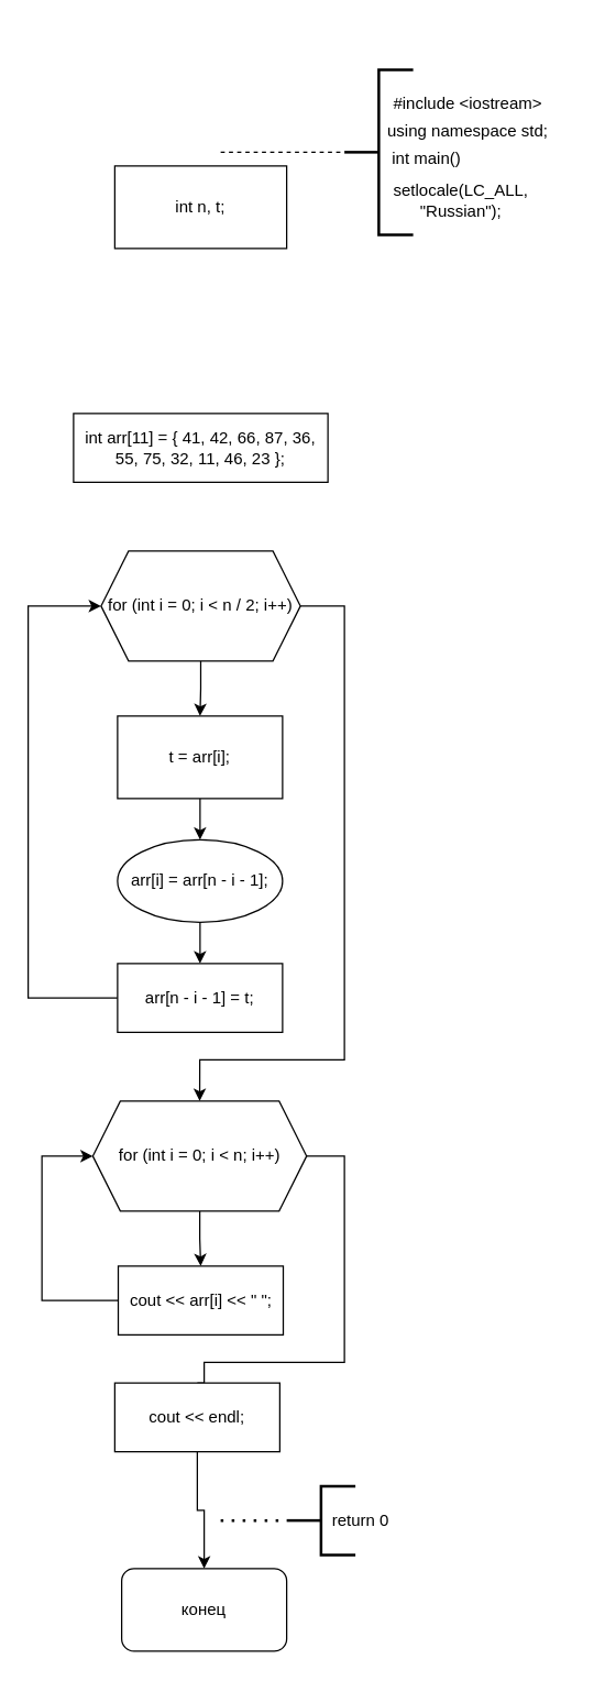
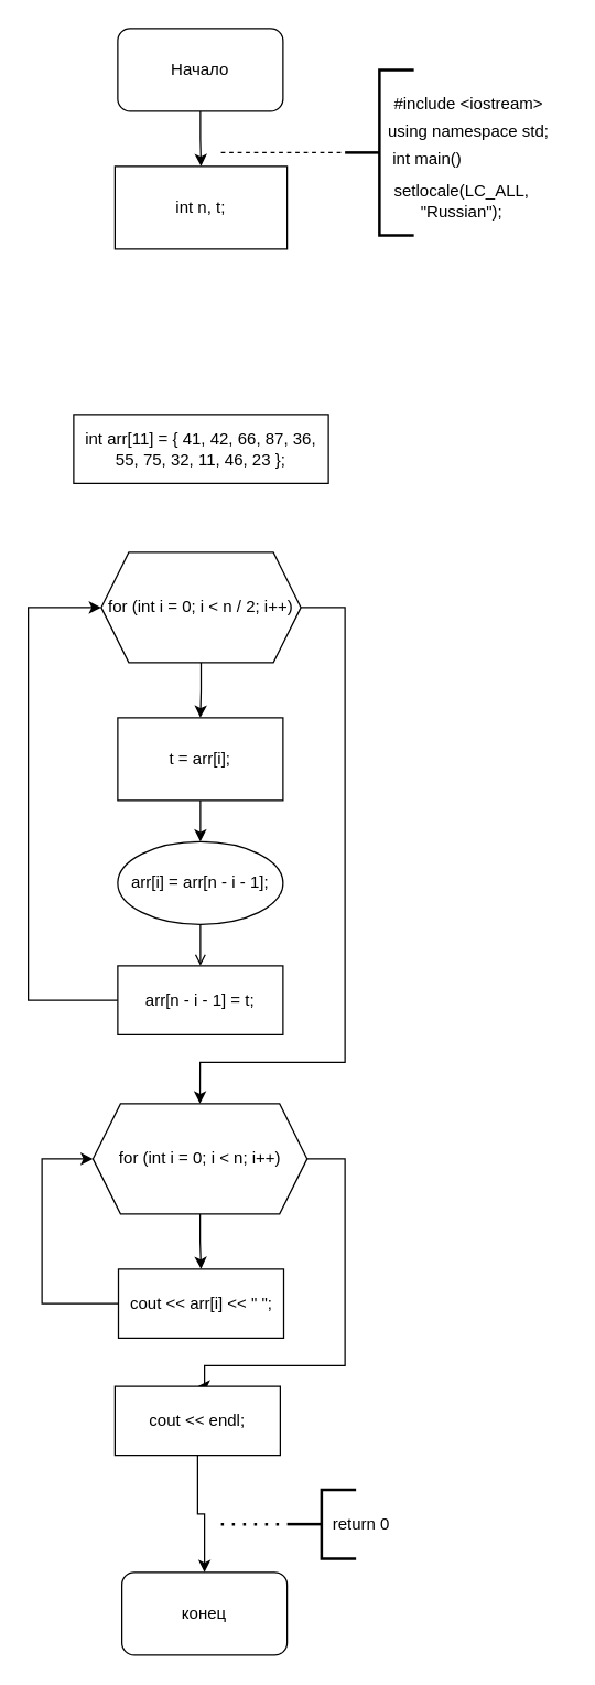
  <mxCell id="0" />
  <mxCell id="1" parent="0" />
+ <mxCell id="2" style="edgeStyle=orthogonalEdgeStyle;rounded=0;orthogonalLoop=1;jettySize=auto;html=1;entryX=0.5;entryY=0;entryDx=0;entryDy=0;" edge="1" parent="1" source="3" target="4"><mxGeometry relative="1" as="geometry" /></mxCell>
+ <mxCell id="3" value="Начало" style="rounded=1;whiteSpace=wrap;html=1;" vertex="1" parent="1"><mxGeometry x="85" y="20" width="120" height="60" as="geometry" /></mxCell>
  <mxCell id="4" value="int n, t;" style="rounded=0;whiteSpace=wrap;html=1;" vertex="1" parent="1"><mxGeometry x="83" y="120" width="125" height="60" as="geometry" /></mxCell>
  <mxCell id="5" value="" style="strokeWidth=2;html=1;shape=mxgraph.flowchart.annotation_2;align=left;labelPosition=right;pointerEvents=1;" vertex="1" parent="1"><mxGeometry x="250" y="50" width="50" height="120" as="geometry" /></mxCell>
  <mxCell id="6" value="#include &amp;lt;iostream&amp;gt; " style="text;html=1;strokeColor=none;fillColor=none;align=center;verticalAlign=middle;whiteSpace=wrap;rounded=0;" vertex="1" parent="1"><mxGeometry x="280" y="60" width="120" height="30" as="geometry" /></mxCell>
  <mxCell id="7" value="using namespace std;" style="text;html=1;strokeColor=none;fillColor=none;align=center;verticalAlign=middle;whiteSpace=wrap;rounded=0;" vertex="1" parent="1"><mxGeometry x="270" y="80" width="140" height="30" as="geometry" /></mxCell>
  <mxCell id="8" value="int main()" style="text;html=1;strokeColor=none;fillColor=none;align=center;verticalAlign=middle;whiteSpace=wrap;rounded=0;" vertex="1" parent="1"><mxGeometry x="280" y="100" width="60" height="30" as="geometry" /></mxCell>
  <mxCell id="9" value="setlocale(LC_ALL, &quot;Russian&quot;);" style="text;html=1;strokeColor=none;fillColor=none;align=center;verticalAlign=middle;whiteSpace=wrap;rounded=0;" vertex="1" parent="1"><mxGeometry x="270" y="130" width="130" height="30" as="geometry" /></mxCell>
  <mxCell id="10" value="" style="endArrow=none;dashed=1;html=1;rounded=0;entryX=0;entryY=0.5;entryDx=0;entryDy=0;entryPerimeter=0;" edge="1" parent="1" target="5"><mxGeometry width="50" height="50" relative="1" as="geometry"><mxPoint x="160" y="110" as="sourcePoint" /><mxPoint x="270" y="190" as="targetPoint" /></mxGeometry></mxCell>
  <mxCell id="11" value="int arr[11] = { 41, 42, 66, 87, 36, 55, 75, 32, 11, 46, 23 };" style="rounded=0;whiteSpace=wrap;html=1;" vertex="1" parent="1"><mxGeometry x="53" y="300" width="185" height="50" as="geometry" /></mxCell>
  <mxCell id="12" style="edgeStyle=orthogonalEdgeStyle;rounded=0;orthogonalLoop=1;jettySize=auto;html=1;entryX=0.5;entryY=0;entryDx=0;entryDy=0;" edge="1" parent="1" source="14" target="16"><mxGeometry relative="1" as="geometry" /></mxCell>
  <mxCell id="13" style="edgeStyle=orthogonalEdgeStyle;rounded=0;orthogonalLoop=1;jettySize=auto;html=1;entryX=0.5;entryY=0;entryDx=0;entryDy=0;" edge="1" parent="1" source="14" target="23"><mxGeometry relative="1" as="geometry"><Array as="points"><mxPoint x="250" y="440" /><mxPoint x="250" y="770" /><mxPoint x="145" y="770" /></Array></mxGeometry></mxCell>
  <mxCell id="14" value="for (int i = 0; i &lt; n / 2; i++)" style="shape=hexagon;perimeter=hexagonPerimeter2;whiteSpace=wrap;html=1;fixedSize=1;" vertex="1" parent="1"><mxGeometry x="73" y="400" width="145" height="80" as="geometry" /></mxCell>
  <mxCell id="15" style="edgeStyle=orthogonalEdgeStyle;rounded=0;orthogonalLoop=1;jettySize=auto;html=1;" edge="1" parent="1" source="16" target="18"><mxGeometry relative="1" as="geometry" /></mxCell>
  <mxCell id="16" value="t = arr[i];" style="rounded=0;whiteSpace=wrap;html=1;" vertex="1" parent="1"><mxGeometry x="85" y="520" width="120" height="60" as="geometry" /></mxCell>
- <mxCell id="17" style="edgeStyle=orthogonalEdgeStyle;rounded=0;orthogonalLoop=1;jettySize=auto;html=1;" edge="1" parent="1" source="18" target="20"><mxGeometry relative="1" as="geometry" /></mxCell>
+ <mxCell id="17" style="edgeStyle=orthogonalEdgeStyle;rounded=0;orthogonalLoop=1;jettySize=auto;html=1;endArrow=open;" edge="1" parent="1" source="18" target="20"><mxGeometry relative="1" as="geometry" /></mxCell>
  <mxCell id="18" value="arr[i] = arr[n - i - 1];" style="ellipse;whiteSpace=wrap;html=1;" vertex="1" parent="1"><mxGeometry x="85" y="610" width="120" height="60" as="geometry" /></mxCell>
  <mxCell id="19" style="edgeStyle=orthogonalEdgeStyle;rounded=0;orthogonalLoop=1;jettySize=auto;html=1;entryX=0;entryY=0.5;entryDx=0;entryDy=0;" edge="1" parent="1" source="20" target="14"><mxGeometry relative="1" as="geometry"><Array as="points"><mxPoint x="20" y="725" /><mxPoint x="20" y="440" /></Array></mxGeometry></mxCell>
  <mxCell id="20" value="arr[n - i - 1] = t;" style="rounded=0;whiteSpace=wrap;html=1;" vertex="1" parent="1"><mxGeometry x="85" y="700" width="120" height="50" as="geometry" /></mxCell>
  <mxCell id="21" style="edgeStyle=orthogonalEdgeStyle;rounded=0;orthogonalLoop=1;jettySize=auto;html=1;entryX=0.5;entryY=0;entryDx=0;entryDy=0;" edge="1" parent="1" source="23" target="25"><mxGeometry relative="1" as="geometry" /></mxCell>
- <mxCell id="22" style="edgeStyle=orthogonalEdgeStyle;rounded=0;orthogonalLoop=1;jettySize=auto;html=1;entryX=0.5;entryY=0;entryDx=0;entryDy=0;endArrow=none;" edge="1" parent="1" source="23" target="27"><mxGeometry relative="1" as="geometry"><Array as="points"><mxPoint x="250" y="840" /><mxPoint x="250" y="990" /><mxPoint x="148" y="990" /></Array></mxGeometry></mxCell>
+ <mxCell id="22" style="edgeStyle=orthogonalEdgeStyle;rounded=0;orthogonalLoop=1;jettySize=auto;html=1;entryX=0.5;entryY=0;entryDx=0;entryDy=0;" edge="1" parent="1" source="23" target="27"><mxGeometry relative="1" as="geometry"><Array as="points"><mxPoint x="250" y="840" /><mxPoint x="250" y="990" /><mxPoint x="148" y="990" /></Array></mxGeometry></mxCell>
  <mxCell id="23" value="for (int i = 0; i &lt; n; i++)" style="shape=hexagon;perimeter=hexagonPerimeter2;whiteSpace=wrap;html=1;fixedSize=1;" vertex="1" parent="1"><mxGeometry x="67" y="800" width="155.5" height="80" as="geometry" /></mxCell>
  <mxCell id="24" style="edgeStyle=orthogonalEdgeStyle;rounded=0;orthogonalLoop=1;jettySize=auto;html=1;entryX=0;entryY=0.5;entryDx=0;entryDy=0;" edge="1" parent="1" source="25" target="23"><mxGeometry relative="1" as="geometry"><Array as="points"><mxPoint x="30" y="945" /><mxPoint x="30" y="840" /></Array></mxGeometry></mxCell>
  <mxCell id="25" value="cout &lt;&lt; arr[i] &lt;&lt; &quot; &quot;;" style="rounded=0;whiteSpace=wrap;html=1;" vertex="1" parent="1"><mxGeometry x="85.5" y="920" width="120" height="50" as="geometry" /></mxCell>
  <mxCell id="26" style="edgeStyle=orthogonalEdgeStyle;rounded=0;orthogonalLoop=1;jettySize=auto;html=1;entryX=0.5;entryY=0;entryDx=0;entryDy=0;" edge="1" parent="1" source="27" target="28"><mxGeometry relative="1" as="geometry" /></mxCell>
  <mxCell id="27" value="cout &lt;&lt; endl;" style="rounded=0;whiteSpace=wrap;html=1;" vertex="1" parent="1"><mxGeometry x="83" y="1005" width="120" height="50" as="geometry" /></mxCell>
  <mxCell id="28" value="конец" style="rounded=1;whiteSpace=wrap;html=1;" vertex="1" parent="1"><mxGeometry x="88" y="1140" width="120" height="60" as="geometry" /></mxCell>
  <mxCell id="29" value="" style="strokeWidth=2;html=1;shape=mxgraph.flowchart.annotation_2;align=left;labelPosition=right;pointerEvents=1;" vertex="1" parent="1"><mxGeometry x="208" y="1080" width="50" height="50" as="geometry" /></mxCell>
  <mxCell id="30" value="return 0" style="text;html=1;strokeColor=none;fillColor=none;align=center;verticalAlign=middle;whiteSpace=wrap;rounded=0;" vertex="1" parent="1"><mxGeometry x="232" y="1090" width="60" height="30" as="geometry" /></mxCell>
  <mxCell id="31" value="" style="endArrow=none;dashed=1;html=1;dashPattern=1 3;strokeWidth=2;rounded=0;entryX=0;entryY=0.5;entryDx=0;entryDy=0;entryPerimeter=0;" edge="1" parent="1" target="29"><mxGeometry width="50" height="50" relative="1" as="geometry"><mxPoint x="160" y="1105" as="sourcePoint" /><mxPoint x="180" y="1110" as="targetPoint" /></mxGeometry></mxCell>
